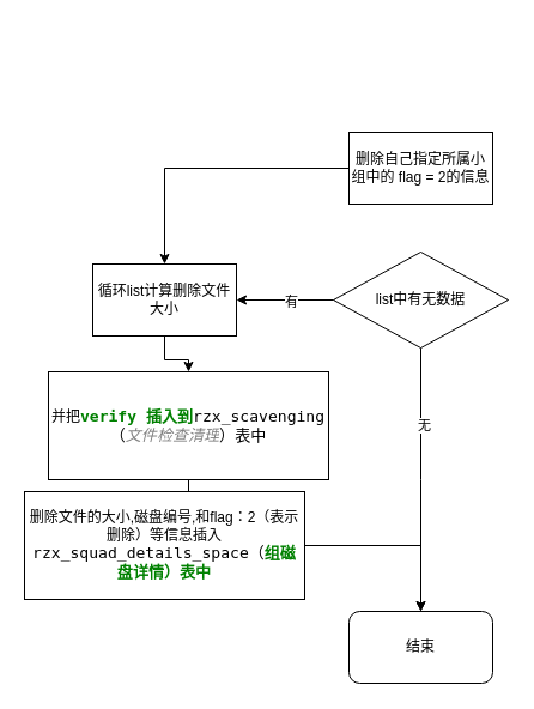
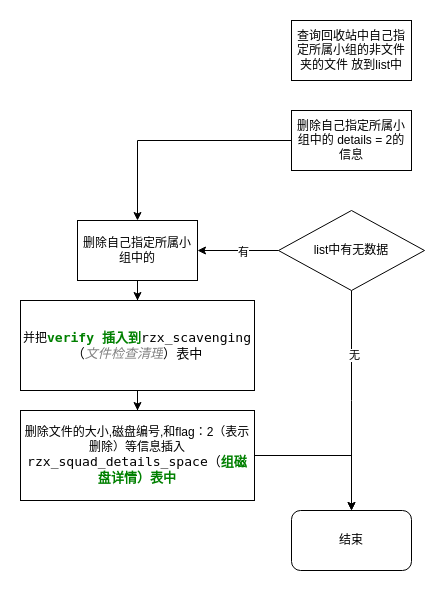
  <mxCell id="0" />
  <mxCell id="1" parent="0" />
  <mxCell id="2" value="结束" style="rounded=1;whiteSpace=wrap;html=1;" vertex="1" parent="1"><mxGeometry x="291" y="510" width="120" height="60" as="geometry" /></mxCell>
+ <mxCell id="3" value="查询回收站中自己指定所属小组的非文件夹的文件 放到list中" style="rounded=0;whiteSpace=wrap;html=1;" vertex="1" parent="1"><mxGeometry x="291" y="20" width="120" height="60" as="geometry" /></mxCell>
  <mxCell id="4" value="" style="edgeStyle=orthogonalEdgeStyle;rounded=0;orthogonalLoop=1;jettySize=auto;html=1;" edge="1" parent="1" source="5" target="9"><mxGeometry relative="1" as="geometry" /></mxCell>
- <mxCell id="5" value="循环list计算删除文件大小" style="whiteSpace=wrap;html=1;rounded=0;" vertex="1" parent="1"><mxGeometry x="77" y="220" width="120" height="60" as="geometry" /></mxCell>
+ <mxCell id="5" value="删除自己指定所属小组中的" style="whiteSpace=wrap;html=1;rounded=0;" vertex="1" parent="1"><mxGeometry x="77" y="220" width="120" height="60" as="geometry" /></mxCell>
  <mxCell id="6" value="" style="edgeStyle=orthogonalEdgeStyle;rounded=0;orthogonalLoop=1;jettySize=auto;html=1;" edge="1" parent="1" source="7" target="5"><mxGeometry relative="1" as="geometry" /></mxCell>
- <mxCell id="7" value="&lt;span&gt;删除自己指定所属小组中的 flag = 2的信息&lt;/span&gt;" style="whiteSpace=wrap;html=1;rounded=0;" vertex="1" parent="1"><mxGeometry x="291" y="110" width="120" height="60" as="geometry" /></mxCell>
+ <mxCell id="7" value="&lt;span&gt;删除自己指定所属小组中的 details = 2的信息&lt;/span&gt;" style="whiteSpace=wrap;html=1;rounded=0;" vertex="1" parent="1"><mxGeometry x="291" y="110" width="120" height="60" as="geometry" /></mxCell>
  <mxCell id="8" value="" style="edgeStyle=orthogonalEdgeStyle;rounded=0;orthogonalLoop=1;jettySize=auto;html=1;" edge="1" parent="1" source="9" target="11"><mxGeometry relative="1" as="geometry" /></mxCell>
- <mxCell id="9" value="并把&lt;span style=&quot;color: rgb(0 , 128 , 0) ; font-weight: bold ; background-color: rgb(255 , 255 , 255) ; font-family: &amp;#34;jetbrains mono&amp;#34; , monospace ; font-size: 9.8pt&quot;&gt;verify 插入到&lt;/span&gt;&lt;span style=&quot;background-color: rgb(255 , 255 , 255) ; font-family: &amp;#34;jetbrains mono&amp;#34; , monospace ; font-size: 9.8pt&quot;&gt;rzx_scavenging（&lt;/span&gt;&lt;span style=&quot;color: rgb(128 , 128 , 128) ; font-style: italic ; background-color: rgb(255 , 255 , 255) ; font-family: &amp;#34;jetbrains mono&amp;#34; , monospace ; font-size: 9.8pt&quot;&gt;文件检查清理&lt;/span&gt;&lt;span style=&quot;background-color: rgb(255 , 255 , 255) ; font-family: &amp;#34;jetbrains mono&amp;#34; , monospace ; font-size: 9.8pt&quot;&gt;）表中&lt;/span&gt;" style="whiteSpace=wrap;html=1;rounded=0;" vertex="1" parent="1"><mxGeometry x="40" y="310" width="234" height="90" as="geometry" /></mxCell>
+ <mxCell id="9" value="并把&lt;span style=&quot;color: rgb(0 , 128 , 0) ; font-weight: bold ; background-color: rgb(255 , 255 , 255) ; font-family: &amp;#34;jetbrains mono&amp;#34; , monospace ; font-size: 9.8pt&quot;&gt;verify 插入到&lt;/span&gt;&lt;span style=&quot;background-color: rgb(255 , 255 , 255) ; font-family: &amp;#34;jetbrains mono&amp;#34; , monospace ; font-size: 9.8pt&quot;&gt;rzx_scavenging（&lt;/span&gt;&lt;span style=&quot;color: rgb(128 , 128 , 128) ; font-style: italic ; background-color: rgb(255 , 255 , 255) ; font-family: &amp;#34;jetbrains mono&amp;#34; , monospace ; font-size: 9.8pt&quot;&gt;文件检查清理&lt;/span&gt;&lt;span style=&quot;background-color: rgb(255 , 255 , 255) ; font-family: &amp;#34;jetbrains mono&amp;#34; , monospace ; font-size: 9.8pt&quot;&gt;）表中&lt;/span&gt;" style="whiteSpace=wrap;html=1;rounded=0;" vertex="1" parent="1"><mxGeometry x="20" y="300" width="234" height="90" as="geometry" /></mxCell>
  <mxCell id="10" value="" style="edgeStyle=orthogonalEdgeStyle;rounded=0;orthogonalLoop=1;jettySize=auto;html=1;" edge="1" parent="1" source="11" target="2"><mxGeometry relative="1" as="geometry" /></mxCell>
  <mxCell id="11" value="删除文件的大小,磁盘编号,和flag：2（表示删除）等信息插入&lt;span style=&quot;background-color: rgb(255 , 255 , 255) ; font-family: &amp;#34;jetbrains mono&amp;#34; , monospace ; font-size: 9.8pt&quot;&gt;rzx_squad_details_space（&lt;/span&gt;&lt;span style=&quot;background-color: rgb(255 , 255 , 255) ; color: rgb(0 , 128 , 0) ; font-family: &amp;#34;jetbrains mono&amp;#34; , monospace ; font-size: 9.8pt ; font-weight: bold&quot;&gt;组磁盘详情）表中&lt;/span&gt;" style="whiteSpace=wrap;html=1;rounded=0;" vertex="1" parent="1"><mxGeometry x="20" y="410" width="234" height="90" as="geometry" /></mxCell>
  <mxCell id="12" value="" style="edgeStyle=orthogonalEdgeStyle;rounded=0;orthogonalLoop=1;jettySize=auto;html=1;" edge="1" parent="1" source="16" target="5"><mxGeometry relative="1" as="geometry" /></mxCell>
  <mxCell id="13" value="有" style="edgeLabel;html=1;align=center;verticalAlign=middle;resizable=0;points=[];" vertex="1" connectable="0" parent="12"><mxGeometry x="-0.111" y="1" relative="1" as="geometry"><mxPoint as="offset" /></mxGeometry></mxCell>
  <mxCell id="14" style="edgeStyle=orthogonalEdgeStyle;rounded=0;orthogonalLoop=1;jettySize=auto;html=1;" edge="1" parent="1" source="16"><mxGeometry relative="1" as="geometry"><mxPoint x="351" y="510" as="targetPoint" /></mxGeometry></mxCell>
  <mxCell id="15" value="无" style="edgeLabel;html=1;align=center;verticalAlign=middle;resizable=0;points=[];" vertex="1" connectable="0" parent="14"><mxGeometry x="-0.418" y="2" relative="1" as="geometry"><mxPoint as="offset" /></mxGeometry></mxCell>
  <mxCell id="16" value="list中有无数据" style="rhombus;whiteSpace=wrap;html=1;rounded=0;" vertex="1" parent="1"><mxGeometry x="278" y="210" width="146" height="80" as="geometry" /></mxCell>
